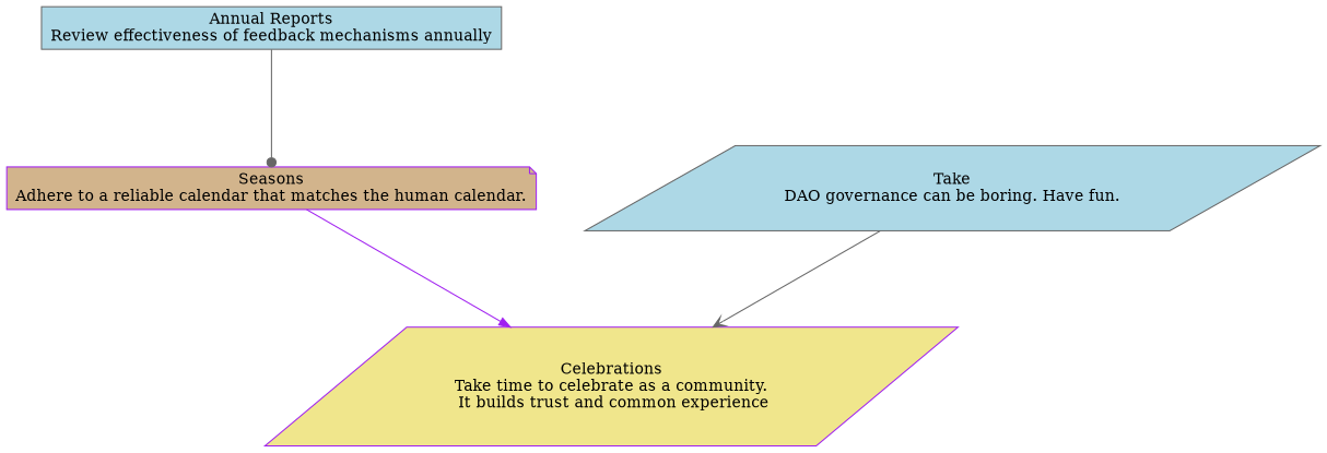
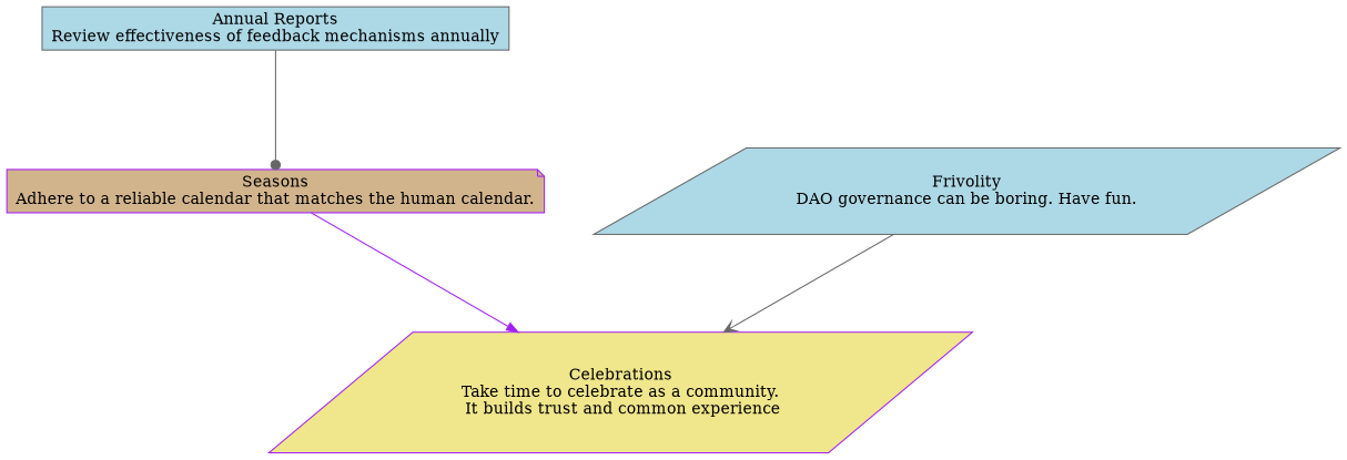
  digraph {
    nodesep=0.6
    rankdir=TB
    ranksep=1.2
    node [shape=parallelogram style=filled fillcolor=lightblue color=purple]
    edge [color=gray40]
    n1 [label="Celebrations\nTake time to celebrate as a community.\n It builds trust and common experience" fillcolor=khaki]
    n2 [label="Seasons\nAdhere to a reliable calendar that matches the human calendar.\n" shape=note fillcolor=tan]
-   n3 [label="Take\nDAO governance can be boring. Have fun.\n" color=gray40]
+   n3 [label="Frivolity\nDAO governance can be boring. Have fun.\n" color=gray40]
    n4 [label="Annual Reports\nReview effectiveness of feedback mechanisms annually" shape=box color=gray40]
    n2 -> n1 [color=purple arrowhead=normal]
    n3 -> n1 [arrowhead=vee]
    n4 -> n2 [arrowhead=dot]
  }
